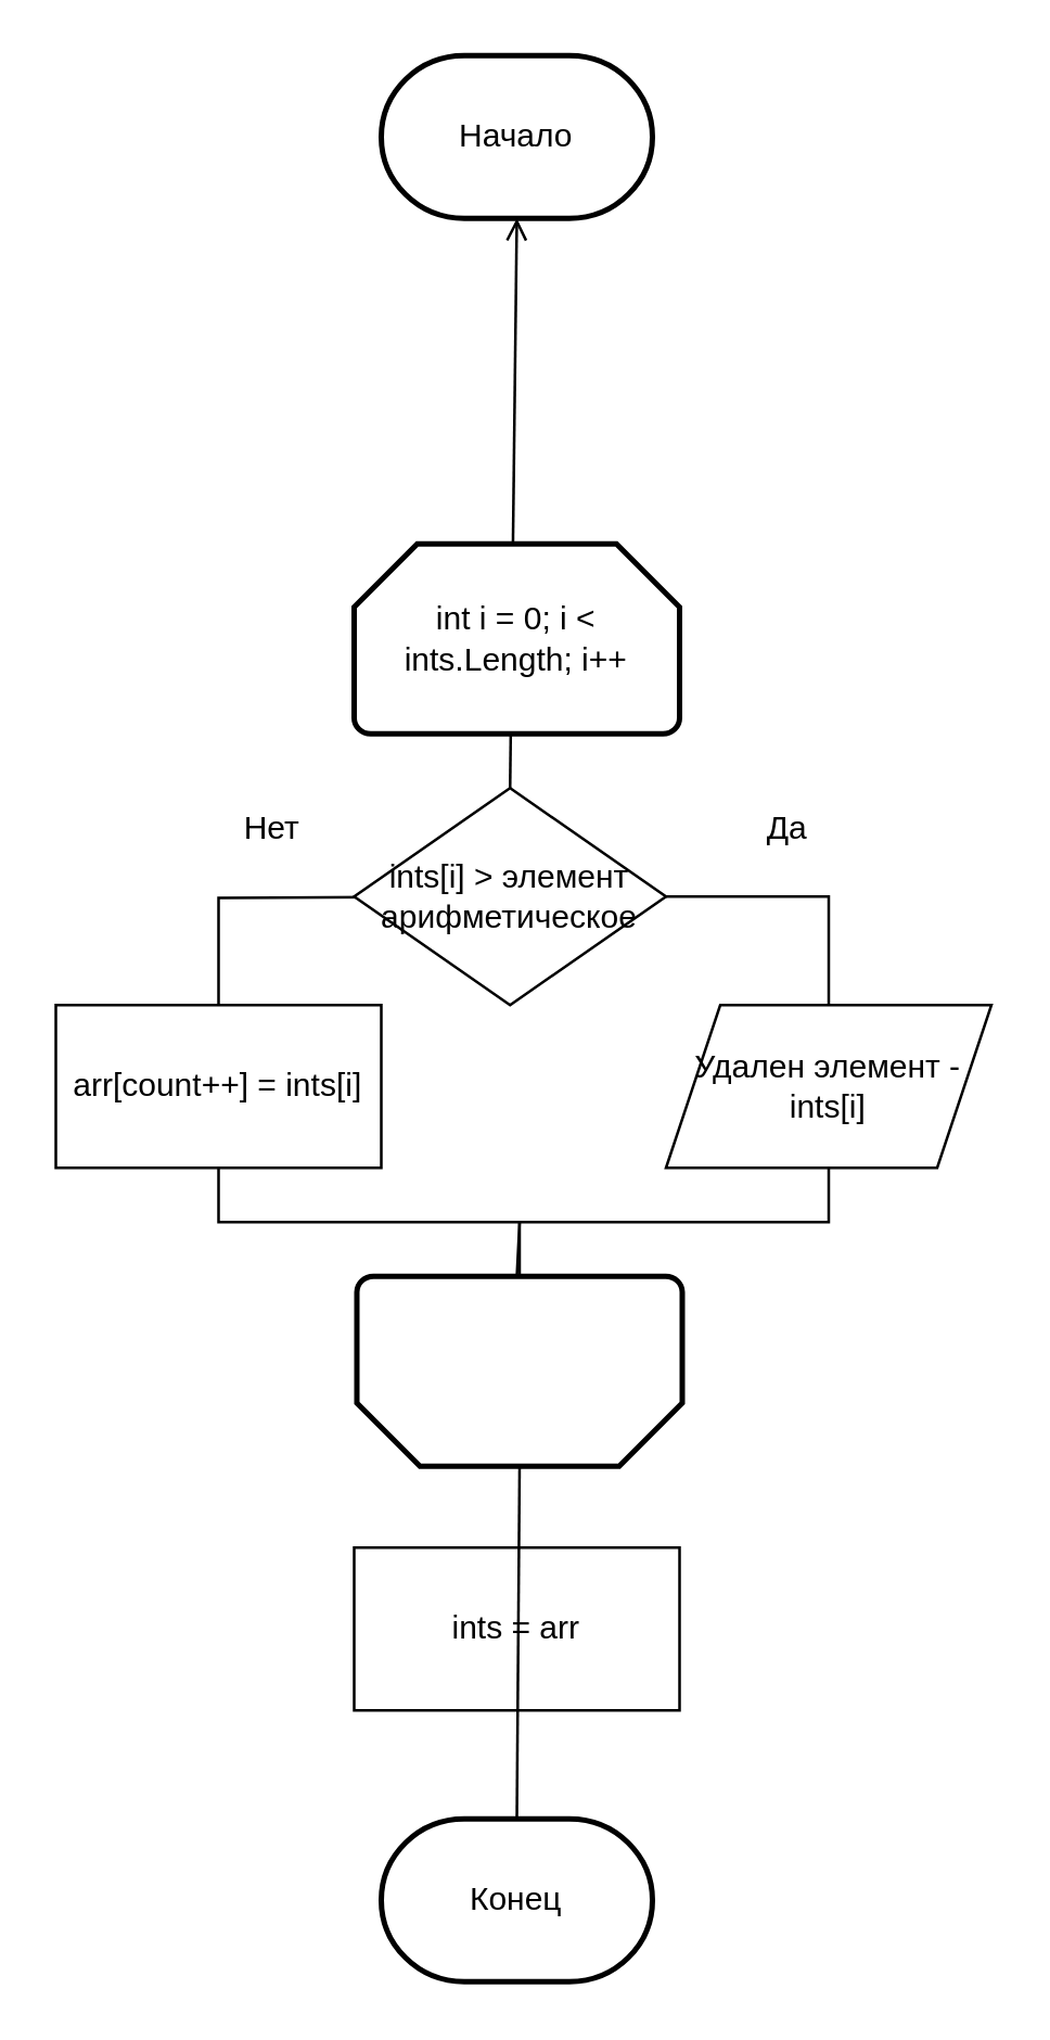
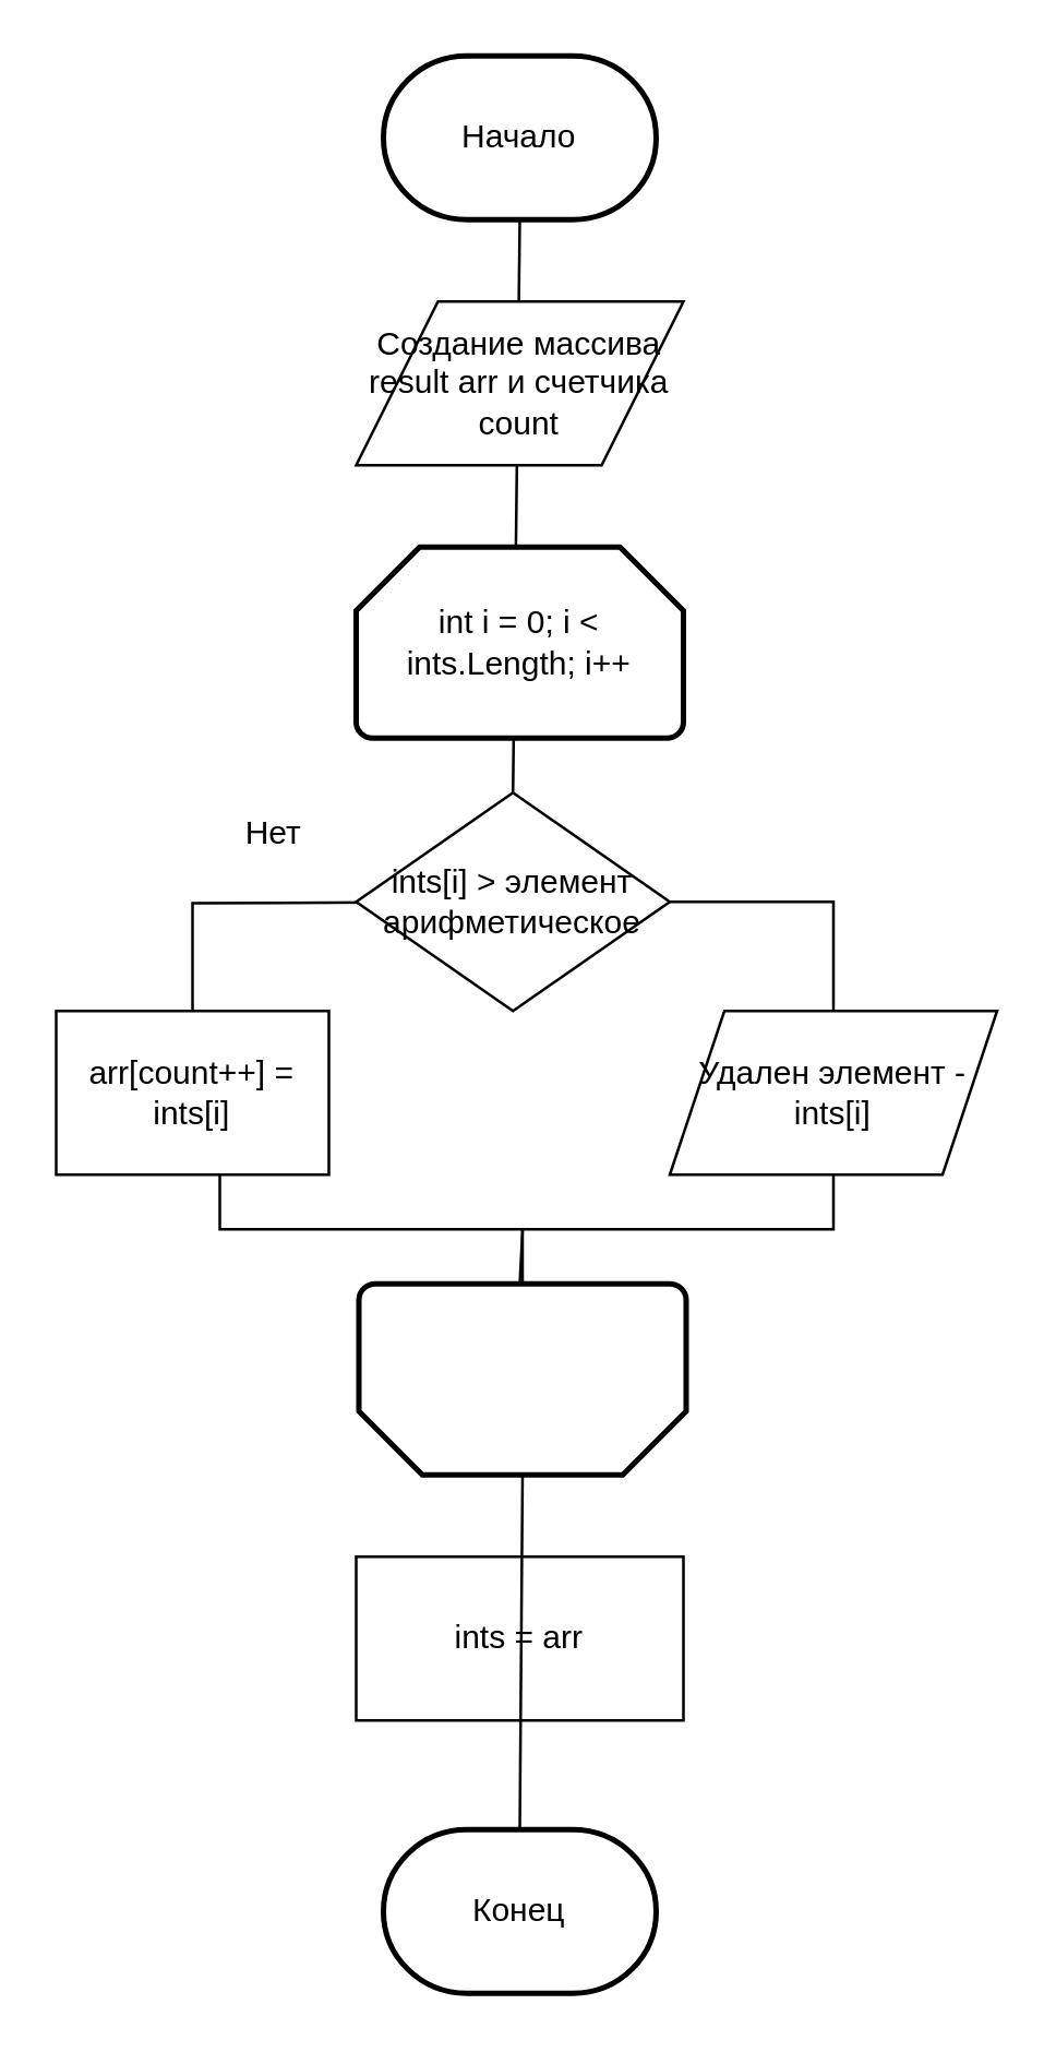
  <mxCell id="0" />
  <mxCell id="1" parent="0" />
- <mxCell id="2" value="" style="endArrow=open;html=1;rounded=0;entryX=0.5;entryY=1;entryDx=0;entryDy=0;entryPerimeter=0;exitX=0.5;exitY=0;exitDx=0;exitDy=0;" edge="1" parent="1" source="7" target="3"><mxGeometry width="50" height="50" relative="1" as="geometry"><mxPoint x="40" y="150" as="sourcePoint" /><mxPoint x="90" y="100" as="targetPoint" /></mxGeometry></mxCell>
+ <mxCell id="2" value="" style="endArrow=none;html=1;rounded=0;entryX=0.5;entryY=1;entryDx=0;entryDy=0;entryPerimeter=0;exitX=0.5;exitY=0;exitDx=0;exitDy=0;" edge="1" parent="1" source="7" target="3"><mxGeometry width="50" height="50" relative="1" as="geometry"><mxPoint x="40" y="150" as="sourcePoint" /><mxPoint x="90" y="100" as="targetPoint" /></mxGeometry></mxCell>
  <mxCell id="3" value="Начало" style="strokeWidth=2;html=1;shape=mxgraph.flowchart.terminator;whiteSpace=wrap;" parent="1" vertex="1"><mxGeometry x="140" y="20" width="100" height="60" as="geometry" /></mxCell>
+ <mxCell id="4" value="Создание массива result arr и счетчика count" style="shape=parallelogram;perimeter=parallelogramPerimeter;whiteSpace=wrap;html=1;fixedSize=1;size=30;" parent="1" vertex="1"><mxGeometry x="130" y="110" width="120" height="60" as="geometry" /></mxCell>
  <mxCell id="5" style="edgeStyle=orthogonalEdgeStyle;rounded=0;orthogonalLoop=1;jettySize=auto;html=1;entryX=0.5;entryY=0;entryDx=0;entryDy=0;endArrow=none;endFill=0;" edge="1" parent="1" source="7" target="10"><mxGeometry relative="1" as="geometry"><Array as="points"><mxPoint x="305" y="330" /></Array></mxGeometry></mxCell>
  <mxCell id="6" style="edgeStyle=orthogonalEdgeStyle;rounded=0;orthogonalLoop=1;jettySize=auto;html=1;entryX=0.5;entryY=0;entryDx=0;entryDy=0;endArrow=none;endFill=0;" edge="1" parent="1" target="9"><mxGeometry relative="1" as="geometry"><mxPoint x="177.5" y="330" as="sourcePoint" /><mxPoint x="70" y="330" as="targetPoint" /></mxGeometry></mxCell>
  <mxCell id="7" value="ints[i] &amp;gt; элемент арифметическое" style="rhombus;whiteSpace=wrap;html=1;" parent="1" vertex="1"><mxGeometry x="130" y="290" width="115" height="80" as="geometry" /></mxCell>
  <mxCell id="8" style="edgeStyle=orthogonalEdgeStyle;rounded=0;orthogonalLoop=1;jettySize=auto;html=1;endArrow=none;endFill=0;" edge="1" parent="1" source="9"><mxGeometry relative="1" as="geometry"><mxPoint x="190" y="470" as="targetPoint" /><Array as="points"><mxPoint x="80" y="450" /><mxPoint x="191" y="450" /></Array></mxGeometry></mxCell>
- <mxCell id="9" value="arr[count++] = ints[i]" style="rounded=0;whiteSpace=wrap;html=1;" parent="1" vertex="1"><mxGeometry x="20" y="370" width="120" height="60" as="geometry" /></mxCell>
+ <mxCell id="9" value="arr[count++] = ints[i]" style="rounded=0;whiteSpace=wrap;html=1;" parent="1" vertex="1"><mxGeometry x="20" y="370" width="100" height="60" as="geometry" /></mxCell>
  <mxCell id="10" value="Удален элемент - ints[i]" style="shape=parallelogram;perimeter=parallelogramPerimeter;whiteSpace=wrap;html=1;fixedSize=1;" parent="1" vertex="1"><mxGeometry x="245" y="370" width="120" height="60" as="geometry" /></mxCell>
  <mxCell id="11" value="int i = 0; i &amp;lt; ints.Length; i++" style="strokeWidth=2;html=1;shape=mxgraph.flowchart.loop_limit;whiteSpace=wrap;" parent="1" vertex="1"><mxGeometry x="130" y="200" width="120" height="70" as="geometry" /></mxCell>
  <mxCell id="12" value="" style="strokeWidth=2;html=1;shape=mxgraph.flowchart.loop_limit;whiteSpace=wrap;rotation=-180;" parent="1" vertex="1"><mxGeometry x="131" y="470" width="120" height="70" as="geometry" /></mxCell>
  <mxCell id="13" value="ints = arr" style="rounded=0;whiteSpace=wrap;html=1;" parent="1" vertex="1"><mxGeometry x="130" y="570" width="120" height="60" as="geometry" /></mxCell>
  <mxCell id="14" value="Конец" style="strokeWidth=2;html=1;shape=mxgraph.flowchart.terminator;whiteSpace=wrap;" vertex="1" parent="1"><mxGeometry x="140" y="670" width="100" height="60" as="geometry" /></mxCell>
- <mxCell id="15" value="Да" style="text;html=1;align=center;verticalAlign=middle;whiteSpace=wrap;rounded=0;" vertex="1" parent="1"><mxGeometry x="260" y="290" width="60" height="30" as="geometry" /></mxCell>
  <mxCell id="16" value="Нет" style="text;html=1;align=center;verticalAlign=middle;whiteSpace=wrap;rounded=0;" vertex="1" parent="1"><mxGeometry x="70" y="290" width="60" height="30" as="geometry" /></mxCell>
  <mxCell id="17" style="edgeStyle=orthogonalEdgeStyle;rounded=0;orthogonalLoop=1;jettySize=auto;html=1;entryX=0.5;entryY=1;entryDx=0;entryDy=0;entryPerimeter=0;endArrow=none;endFill=0;" edge="1" parent="1" source="10" target="12"><mxGeometry relative="1" as="geometry" /></mxCell>
  <mxCell id="18" value="" style="endArrow=none;html=1;rounded=0;entryX=0.5;entryY=0;entryDx=0;entryDy=0;entryPerimeter=0;exitX=0.5;exitY=0;exitDx=0;exitDy=0;exitPerimeter=0;" edge="1" parent="1" source="14" target="12"><mxGeometry width="50" height="50" relative="1" as="geometry"><mxPoint x="30" y="630" as="sourcePoint" /><mxPoint x="80" y="580" as="targetPoint" /></mxGeometry></mxCell>
